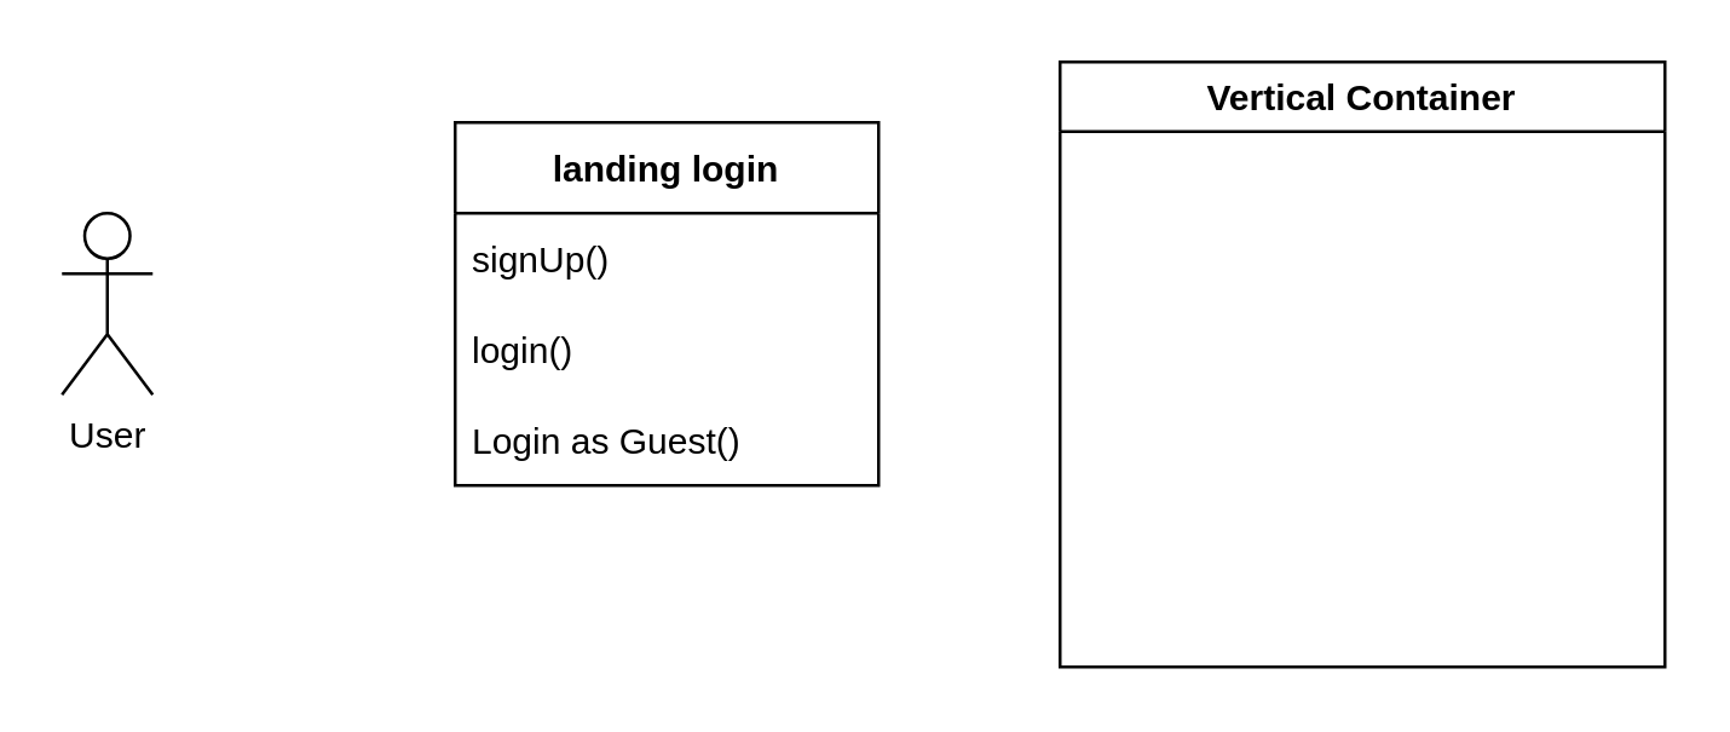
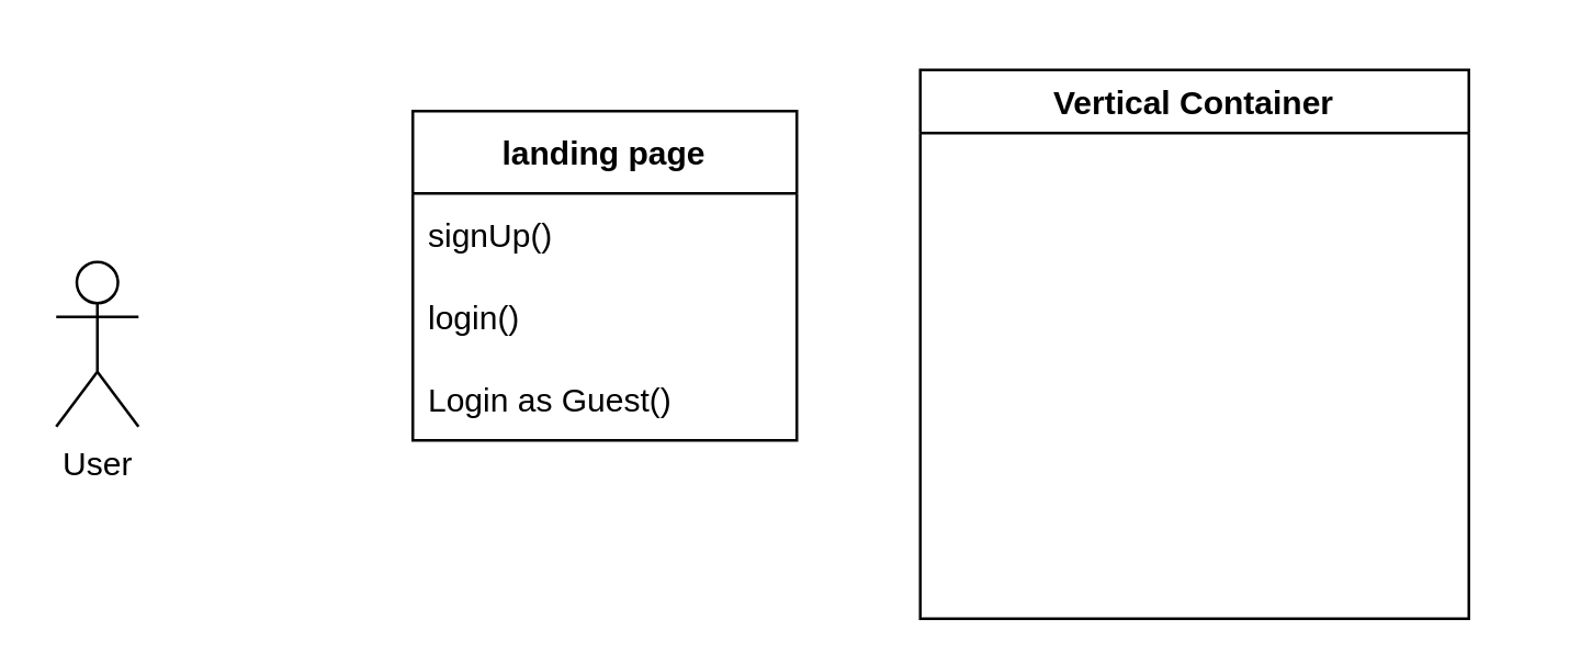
  <mxCell id="0" />
  <mxCell id="1" parent="0" />
- <mxCell id="2" value="User" style="shape=umlActor;verticalLabelPosition=bottom;verticalAlign=top;html=1;outlineConnect=0;" vertex="1" parent="1"><mxGeometry x="20" y="70" width="30" height="60" as="geometry" /></mxCell>
- <mxCell id="3" value="landing login" style="swimlane;fontStyle=1;childLayout=stackLayout;horizontal=1;startSize=30;horizontalStack=0;resizeParent=1;resizeParentMax=0;resizeLast=0;collapsible=1;marginBottom=0;" vertex="1" parent="1"><mxGeometry x="150" y="40" width="140" height="120" as="geometry" /></mxCell>
+ <mxCell id="2" value="User" style="shape=umlActor;verticalLabelPosition=bottom;verticalAlign=top;html=1;outlineConnect=0;" vertex="1" parent="1"><mxGeometry x="20" y="95" width="30" height="60" as="geometry" /></mxCell>
+ <mxCell id="3" value="landing page" style="swimlane;fontStyle=1;childLayout=stackLayout;horizontal=1;startSize=30;horizontalStack=0;resizeParent=1;resizeParentMax=0;resizeLast=0;collapsible=1;marginBottom=0;" vertex="1" parent="1"><mxGeometry x="150" y="40" width="140" height="120" as="geometry" /></mxCell>
  <mxCell id="4" value="signUp()" style="text;strokeColor=none;fillColor=none;align=left;verticalAlign=middle;spacingLeft=4;spacingRight=4;overflow=hidden;points=[[0,0.5],[1,0.5]];portConstraint=eastwest;rotatable=0;" vertex="1" parent="3"><mxGeometry y="30" width="140" height="30" as="geometry" /></mxCell>
  <mxCell id="5" value="login()" style="text;strokeColor=none;fillColor=none;align=left;verticalAlign=middle;spacingLeft=4;spacingRight=4;overflow=hidden;points=[[0,0.5],[1,0.5]];portConstraint=eastwest;rotatable=0;" vertex="1" parent="3"><mxGeometry y="60" width="140" height="30" as="geometry" /></mxCell>
  <mxCell id="6" value="Login as Guest()" style="text;strokeColor=none;fillColor=none;align=left;verticalAlign=middle;spacingLeft=4;spacingRight=4;overflow=hidden;points=[[0,0.5],[1,0.5]];portConstraint=eastwest;rotatable=0;" vertex="1" parent="3"><mxGeometry y="90" width="140" height="30" as="geometry" /></mxCell>
- <mxCell id="7" value="Vertical Container" style="swimlane;" vertex="1" parent="1"><mxGeometry x="350" y="20" width="200" height="200" as="geometry" /></mxCell>
+ <mxCell id="7" value="Vertical Container" style="swimlane;" vertex="1" parent="1"><mxGeometry x="335" y="25" width="200" height="200" as="geometry" /></mxCell>
